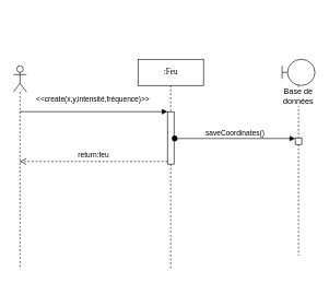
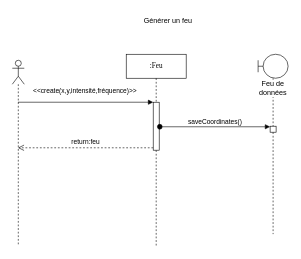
  <mxCell id="0" />
  <mxCell id="1" parent="0" />
  <mxCell id="2" value=":Feu" style="html=1;points=[];perimeter=orthogonalPerimeter;shape=umlLifeline;participant=label;shadow=0;fontFamily=Verdana;fontSize=12;fontColor=#000000;align=center;strokeColor=#000000;strokeWidth=1;fillColor=#ffffff;recursiveResize=0;container=1;collapsible=0;" parent="1" vertex="1"><mxGeometry x="210" y="90" width="100" height="320" as="geometry" /></mxCell>
  <mxCell id="3" value="" style="html=1;points=[];perimeter=orthogonalPerimeter;" vertex="1" parent="2"><mxGeometry x="45" y="80" width="10" height="80" as="geometry" /></mxCell>
+ <mxCell id="4" value="Générer un feu" style="text;html=1;strokeColor=none;fillColor=none;align=center;verticalAlign=middle;whiteSpace=wrap;rounded=0;" vertex="1" parent="1"><mxGeometry x="220" width="120" height="30" as="geometry" y="20" /></mxCell>
  <mxCell id="5" value="" style="shape=umlLifeline;participant=umlActor;perimeter=lifelinePerimeter;whiteSpace=wrap;html=1;container=1;collapsible=0;recursiveResize=0;verticalAlign=top;spacingTop=36;labelBackgroundColor=#ffffff;outlineConnect=0;" vertex="1" parent="1"><mxGeometry x="20" y="100" width="20" height="310" as="geometry" /></mxCell>
- <mxCell id="6" value="Base de données" style="shape=umlLifeline;participant=umlBoundary;perimeter=lifelinePerimeter;whiteSpace=wrap;html=1;container=1;collapsible=0;recursiveResize=0;verticalAlign=top;spacingTop=36;labelBackgroundColor=#ffffff;outlineConnect=0;" vertex="1" parent="1"><mxGeometry x="430" y="90" width="50" height="300" as="geometry" /></mxCell>
+ <mxCell id="6" value="Feu de données" style="shape=umlLifeline;participant=umlBoundary;perimeter=lifelinePerimeter;whiteSpace=wrap;html=1;container=1;collapsible=0;recursiveResize=0;verticalAlign=top;spacingTop=36;labelBackgroundColor=#ffffff;outlineConnect=0;" vertex="1" parent="1"><mxGeometry x="430" y="90" width="50" height="300" as="geometry" /></mxCell>
  <mxCell id="7" value="" style="html=1;points=[];perimeter=orthogonalPerimeter;" vertex="1" parent="6"><mxGeometry x="20" y="120" width="10" height="10" as="geometry" /></mxCell>
  <mxCell id="8" value="saveCoordinates()" style="html=1;verticalAlign=bottom;startArrow=oval;endArrow=block;startSize=8;exitX=1.1;exitY=0.073;exitDx=0;exitDy=0;exitPerimeter=0;" edge="1" target="7" parent="1"><mxGeometry relative="1" as="geometry"><mxPoint x="266" y="210.95" as="sourcePoint" /></mxGeometry></mxCell>
  <mxCell id="9" value="&amp;lt;&amp;lt;create(x,y,intensité,fréquence)&amp;gt;&amp;gt;" style="html=1;verticalAlign=bottom;endArrow=block;entryX=0;entryY=0;" edge="1" target="3" parent="1" source="5"><mxGeometry x="-0.02" y="10" relative="1" as="geometry"><mxPoint x="185" y="230" as="sourcePoint" /><mxPoint x="1" as="offset" /></mxGeometry></mxCell>
  <mxCell id="10" value="return:feu" style="html=1;verticalAlign=bottom;endArrow=open;dashed=1;endSize=8;exitX=0;exitY=0.95;" edge="1" source="3" parent="1" target="5"><mxGeometry relative="1" as="geometry"><mxPoint x="185" y="306" as="targetPoint" /></mxGeometry></mxCell>
